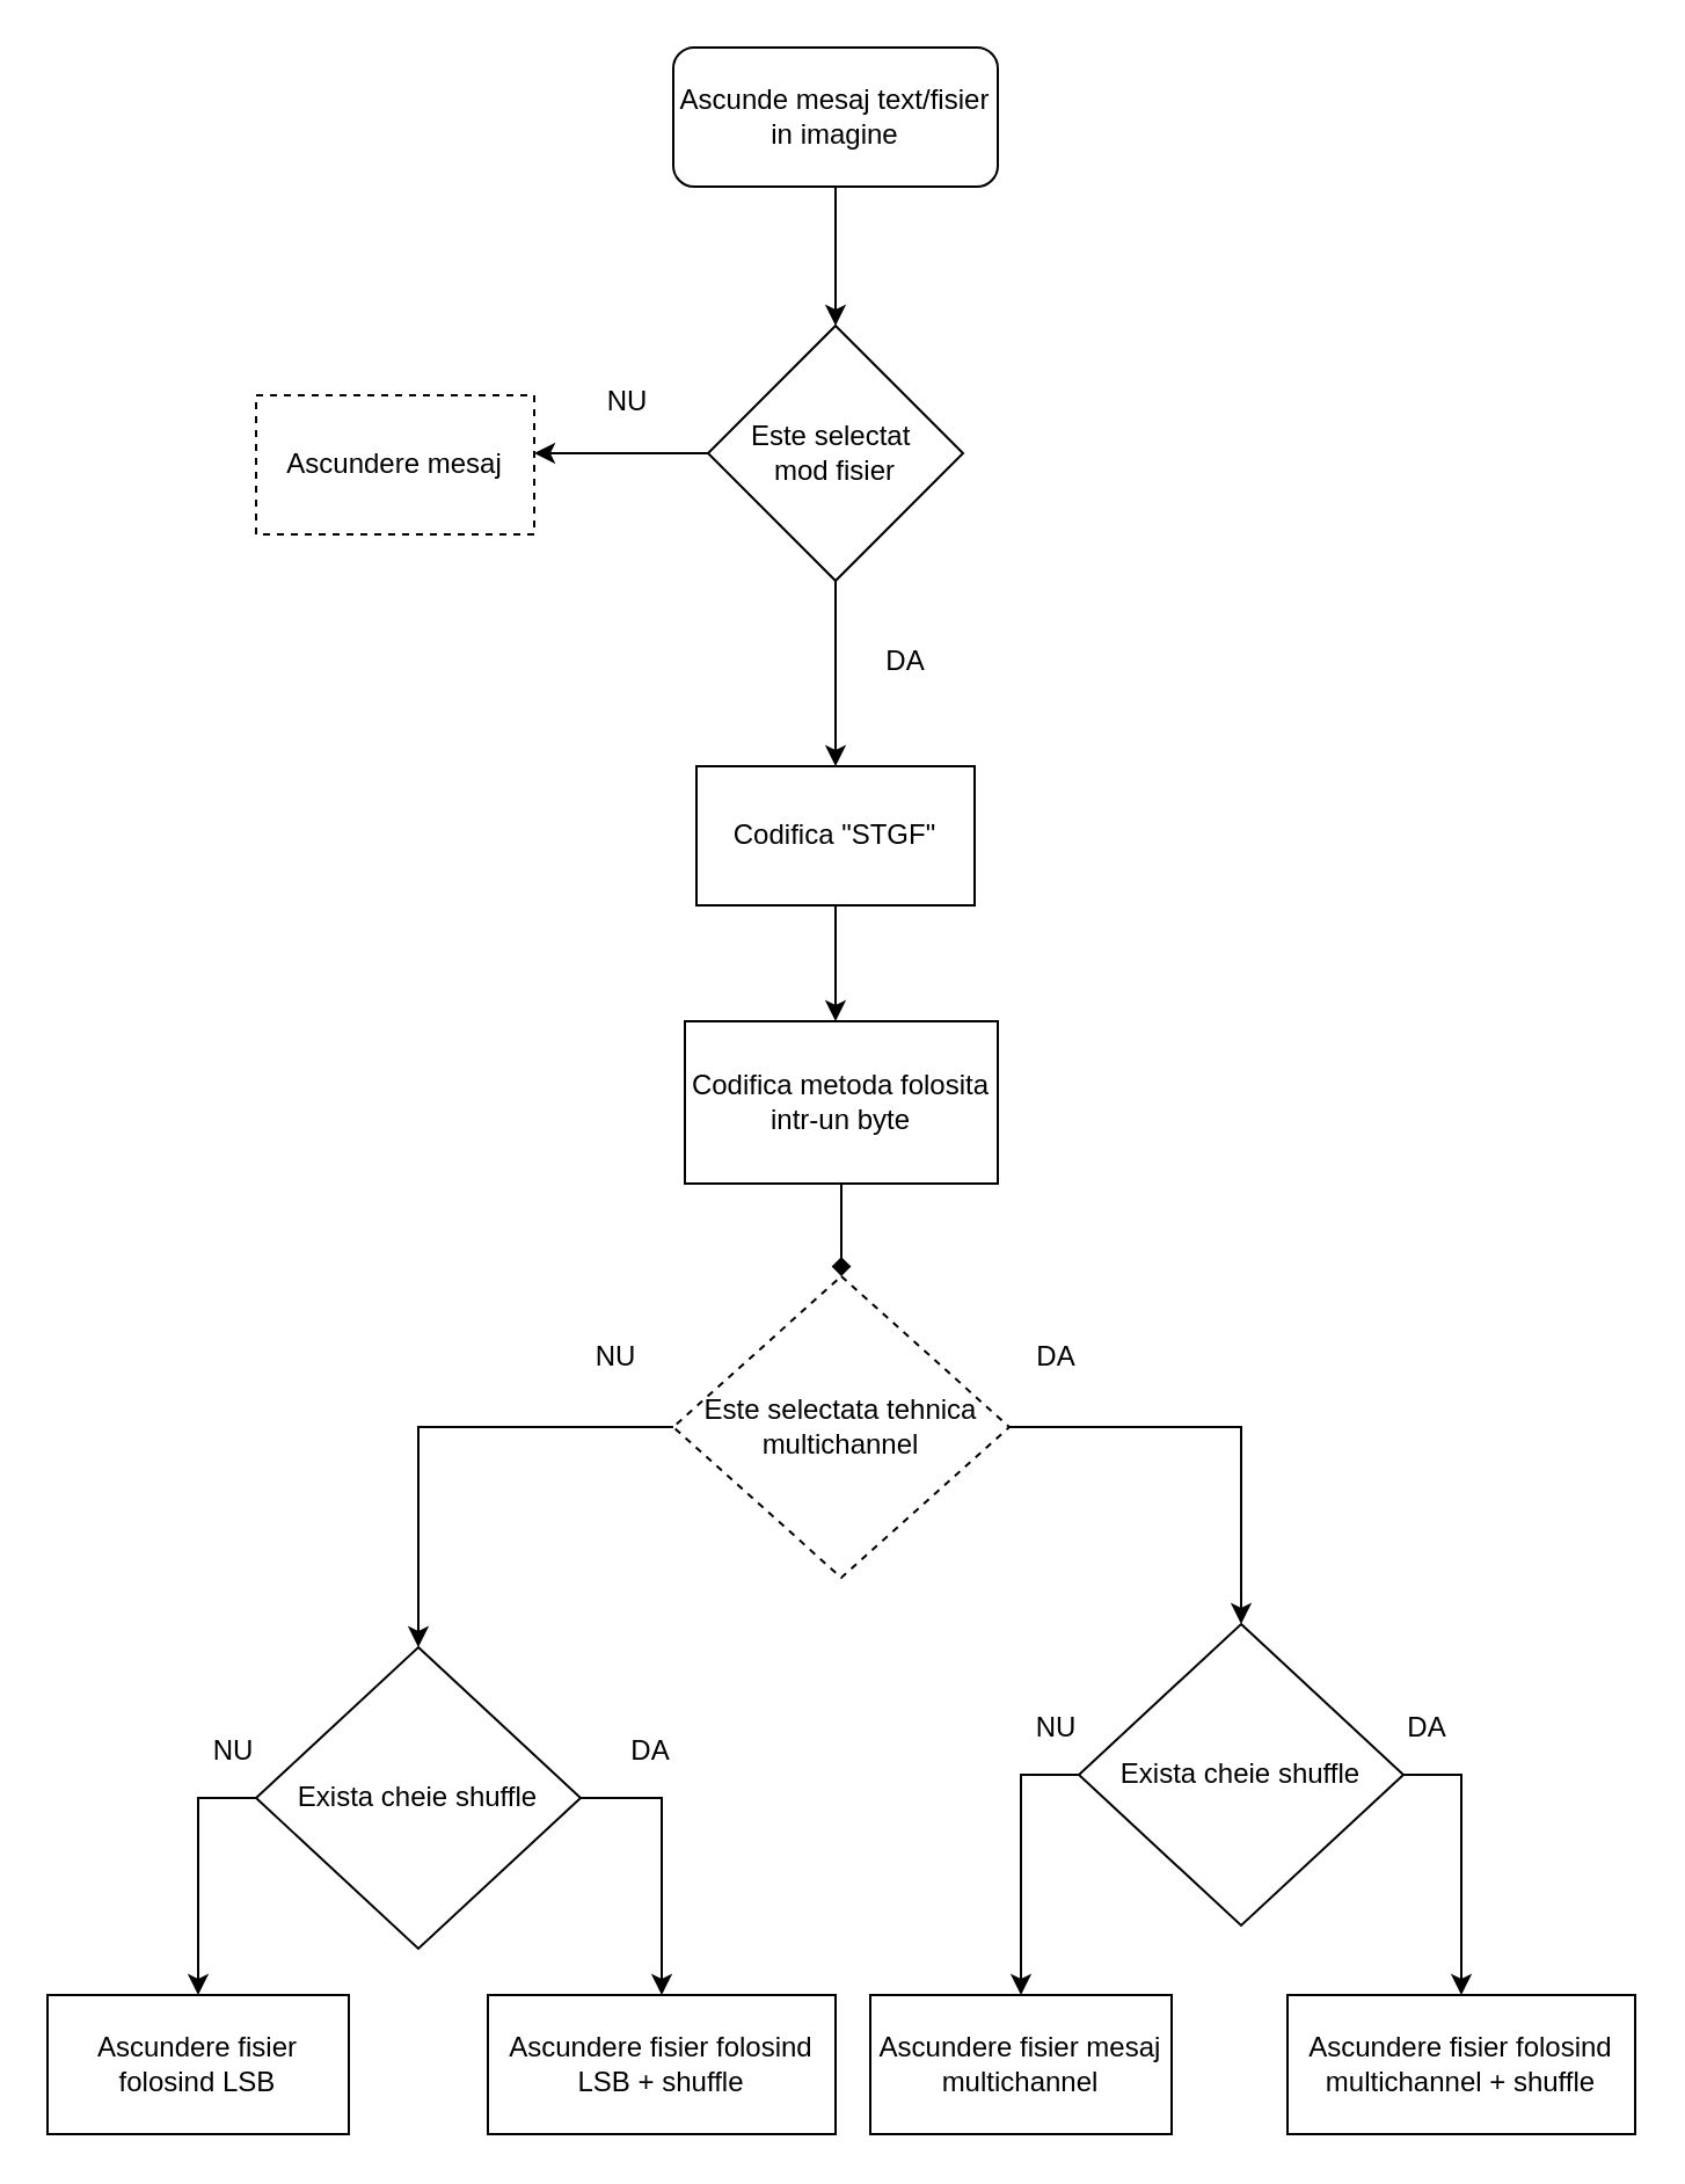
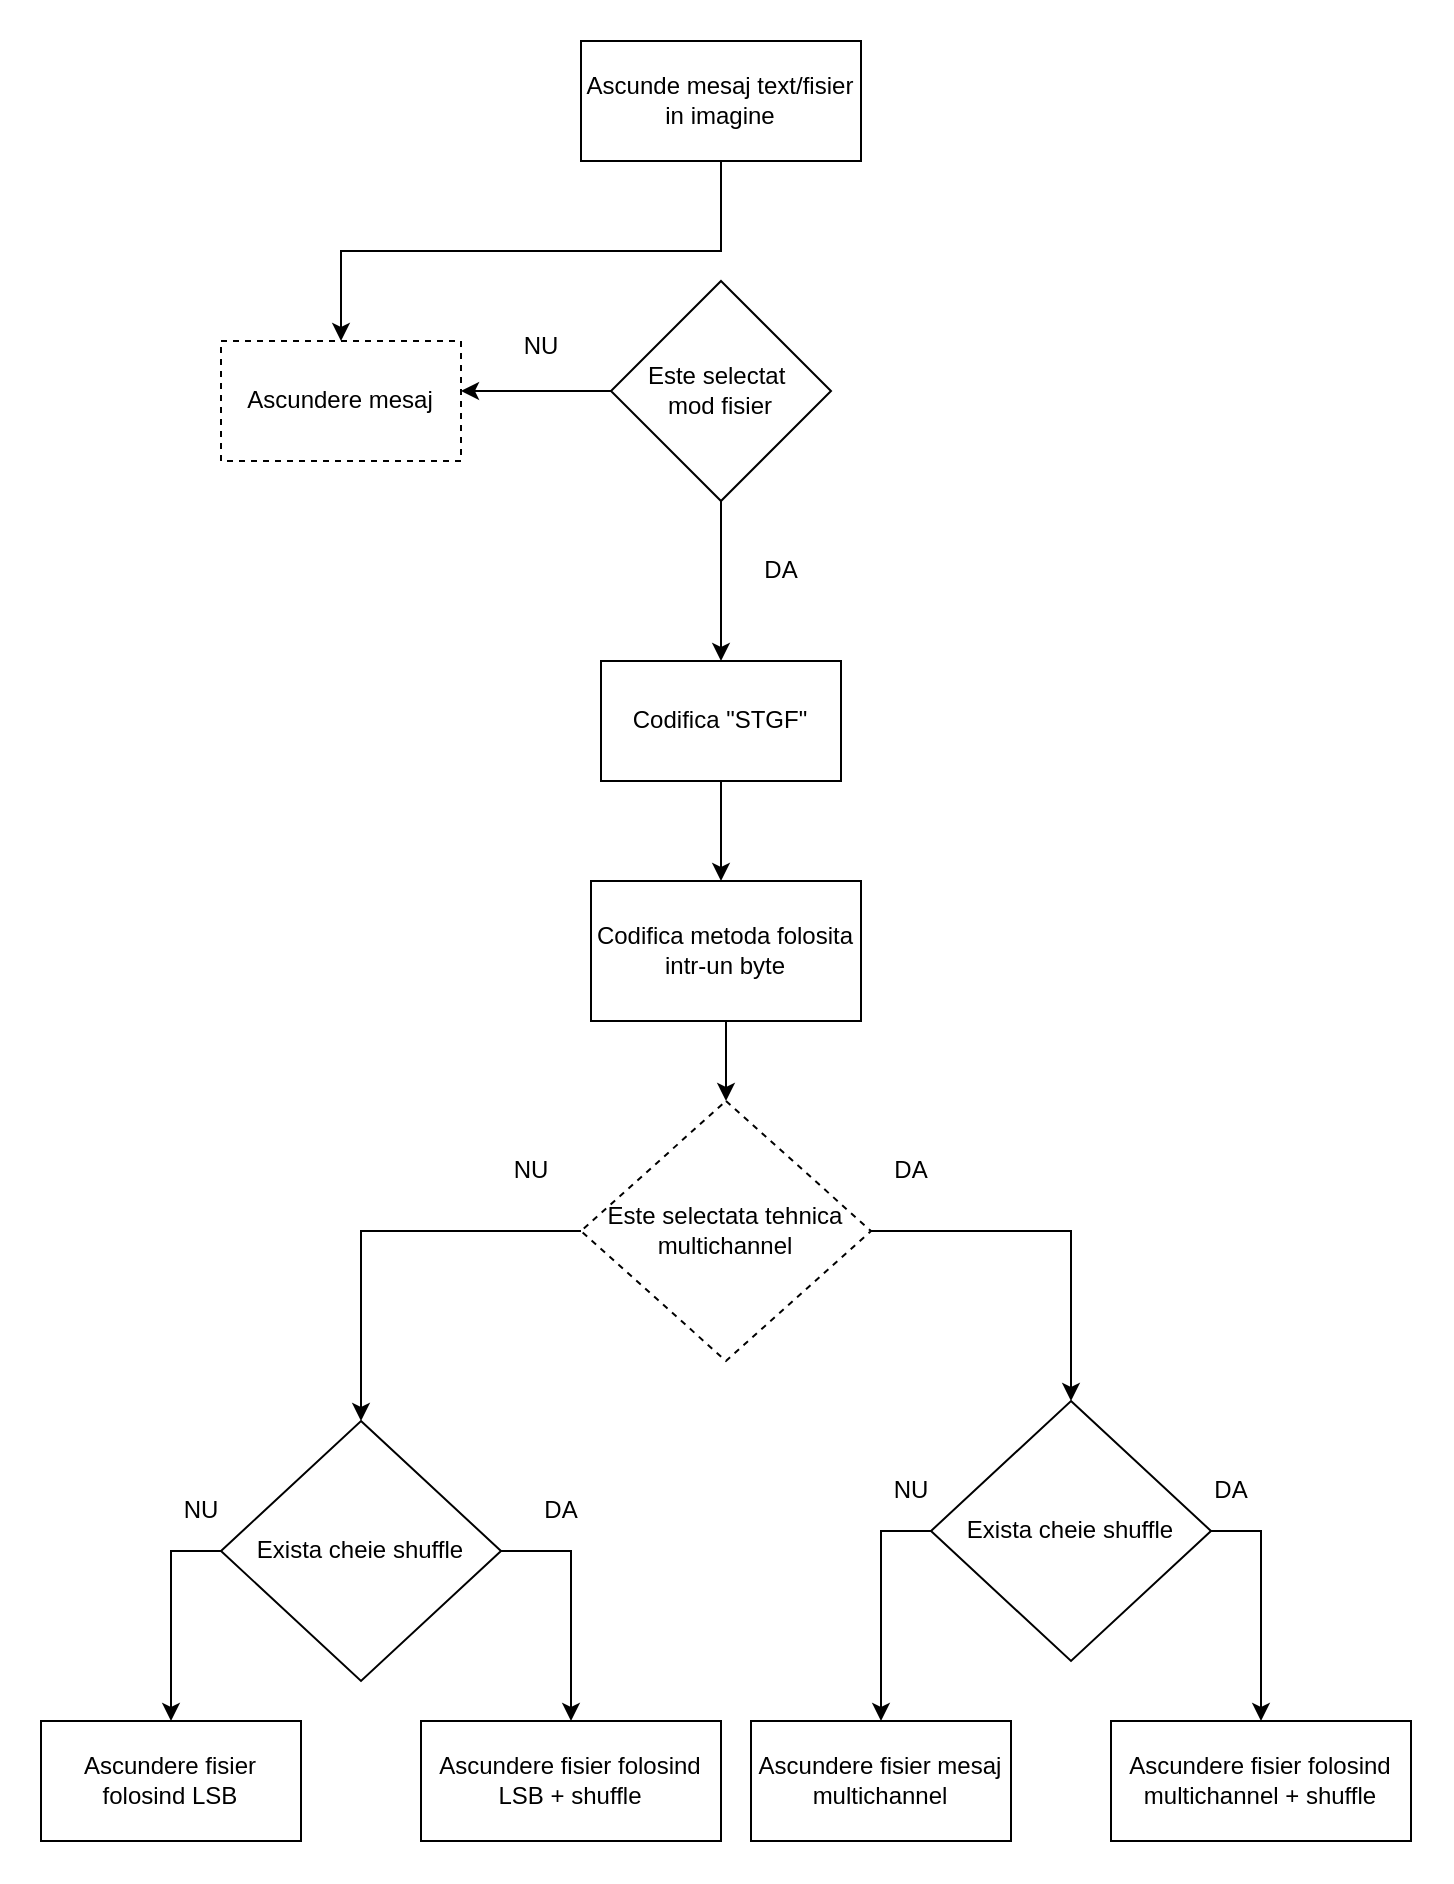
  <mxCell id="0" />
  <mxCell id="1" parent="0" />
- <mxCell id="2" style="edgeStyle=orthogonalEdgeStyle;rounded=0;orthogonalLoop=1;jettySize=auto;html=1;exitX=0.5;exitY=1;exitDx=0;exitDy=0;entryX=0.5;entryY=0;entryDx=0;entryDy=0;strokeColor=light-dark(#000000,#3333FF);" edge="1" parent="1" source="3" target="6"><mxGeometry relative="1" as="geometry" /></mxCell>
- <mxCell id="3" value="Ascunde mesaj text/fisier in imagine" style="whiteSpace=wrap;html=1;rounded=1;" vertex="1" parent="1"><mxGeometry x="290" y="20" width="140" height="60" as="geometry" /></mxCell>
+ <mxCell id="2" style="edgeStyle=orthogonalEdgeStyle;rounded=0;orthogonalLoop=1;jettySize=auto;html=1;exitX=0.5;exitY=1;exitDx=0;exitDy=0;strokeColor=light-dark(#000000,#3333FF);" edge="1" parent="1" source="3" target="9"><mxGeometry relative="1" as="geometry" /></mxCell>
+ <mxCell id="3" value="Ascunde mesaj text/fisier in imagine" style="rounded=0;whiteSpace=wrap;html=1;" vertex="1" parent="1"><mxGeometry x="290" y="20" width="140" height="60" as="geometry" /></mxCell>
  <mxCell id="4" style="edgeStyle=orthogonalEdgeStyle;rounded=0;orthogonalLoop=1;jettySize=auto;html=1;exitX=0;exitY=0.5;exitDx=0;exitDy=0;strokeColor=light-dark(#000000,#3333FF);" edge="1" parent="1" source="6"><mxGeometry relative="1" as="geometry"><mxPoint x="230" y="195" as="targetPoint" /></mxGeometry></mxCell>
  <mxCell id="5" style="edgeStyle=orthogonalEdgeStyle;rounded=0;orthogonalLoop=1;jettySize=auto;html=1;exitX=0.5;exitY=1;exitDx=0;exitDy=0;entryX=0.5;entryY=0;entryDx=0;entryDy=0;strokeColor=light-dark(#000000,#3333FF);" edge="1" parent="1" source="6"><mxGeometry relative="1" as="geometry"><mxPoint x="360" y="330" as="targetPoint" /></mxGeometry></mxCell>
  <mxCell id="6" value="Este selectat&amp;nbsp;&lt;div&gt;m&lt;span style=&quot;background-color: transparent; color: light-dark(rgb(0, 0, 0), rgb(255, 255, 255));&quot;&gt;od fisier&lt;/span&gt;&lt;/div&gt;" style="rhombus;whiteSpace=wrap;html=1;" vertex="1" parent="1"><mxGeometry x="305" y="140" width="110" height="110" as="geometry" /></mxCell>
  <mxCell id="7" value="&lt;font style=&quot;color: light-dark(rgb(0, 0, 0), rgb(153, 153, 255));&quot;&gt;DA&lt;/font&gt;" style="text;html=1;align=center;verticalAlign=middle;resizable=0;points=[];autosize=1;strokeColor=none;fillColor=none;" vertex="1" parent="1"><mxGeometry x="370" y="270" width="40" height="30" as="geometry" /></mxCell>
  <mxCell id="8" value="&lt;font style=&quot;color: light-dark(rgb(0, 0, 0), rgb(153, 153, 255));&quot;&gt;NU&lt;/font&gt;" style="text;html=1;align=center;verticalAlign=middle;resizable=0;points=[];autosize=1;strokeColor=none;fillColor=none;" vertex="1" parent="1"><mxGeometry x="250" y="158" width="40" height="30" as="geometry" /></mxCell>
  <mxCell id="9" value="Ascundere mesaj" style="rounded=0;whiteSpace=wrap;html=1;dashed=1;" vertex="1" parent="1"><mxGeometry x="110" y="170" width="120" height="60" as="geometry" /></mxCell>
  <mxCell id="10" style="edgeStyle=orthogonalEdgeStyle;rounded=0;orthogonalLoop=1;jettySize=auto;html=1;exitX=0.5;exitY=1;exitDx=0;exitDy=0;entryX=0.5;entryY=0;entryDx=0;entryDy=0;strokeColor=light-dark(#000000,#3333FF);" edge="1" parent="1" source="11"><mxGeometry relative="1" as="geometry"><mxPoint x="360" y="440" as="targetPoint" /></mxGeometry></mxCell>
  <mxCell id="11" value="Codifica &quot;STGF&quot;" style="rounded=0;whiteSpace=wrap;html=1;" vertex="1" parent="1"><mxGeometry x="300" y="330" width="120" height="60" as="geometry" /></mxCell>
- <mxCell id="12" style="edgeStyle=orthogonalEdgeStyle;rounded=0;orthogonalLoop=1;jettySize=auto;html=1;exitX=0.5;exitY=1;exitDx=0;exitDy=0;entryX=0.5;entryY=0;entryDx=0;entryDy=0;strokeColor=light-dark(#000000,#3333FF);endArrow=diamond;" edge="1" parent="1" source="13" target="16"><mxGeometry relative="1" as="geometry"><mxPoint x="360" y="540" as="targetPoint" /></mxGeometry></mxCell>
+ <mxCell id="12" style="edgeStyle=orthogonalEdgeStyle;rounded=0;orthogonalLoop=1;jettySize=auto;html=1;exitX=0.5;exitY=1;exitDx=0;exitDy=0;entryX=0.5;entryY=0;entryDx=0;entryDy=0;strokeColor=light-dark(#000000,#3333FF);" edge="1" parent="1" source="13" target="16"><mxGeometry relative="1" as="geometry"><mxPoint x="360" y="540" as="targetPoint" /></mxGeometry></mxCell>
  <mxCell id="13" value="Codifica metoda folosita intr-un byte" style="rounded=0;whiteSpace=wrap;html=1;" vertex="1" parent="1"><mxGeometry x="295" y="440" width="135" height="70" as="geometry" /></mxCell>
  <mxCell id="14" style="edgeStyle=orthogonalEdgeStyle;rounded=0;orthogonalLoop=1;jettySize=auto;html=1;exitX=1;exitY=0.5;exitDx=0;exitDy=0;entryX=0.5;entryY=0;entryDx=0;entryDy=0;strokeColor=light-dark(#000000,#3333FF);" edge="1" parent="1" source="16" target="20"><mxGeometry relative="1" as="geometry"><mxPoint x="515" y="605" as="targetPoint" /></mxGeometry></mxCell>
  <mxCell id="15" style="edgeStyle=orthogonalEdgeStyle;rounded=0;orthogonalLoop=1;jettySize=auto;html=1;exitX=0;exitY=0.5;exitDx=0;exitDy=0;entryX=0.5;entryY=0;entryDx=0;entryDy=0;strokeColor=light-dark(#000000,#3333FF);" edge="1" parent="1" source="16" target="27"><mxGeometry relative="1" as="geometry" /></mxCell>
  <mxCell id="16" value="Este selectata tehnica multichannel" style="rhombus;whiteSpace=wrap;html=1;dashed=1;" vertex="1" parent="1"><mxGeometry x="290" y="550" width="145" height="130" as="geometry" /></mxCell>
  <mxCell id="17" value="&lt;font style=&quot;color: light-dark(rgb(0, 0, 0), rgb(153, 153, 255));&quot;&gt;DA&lt;/font&gt;" style="text;html=1;align=center;verticalAlign=middle;resizable=0;points=[];autosize=1;strokeColor=none;fillColor=none;" vertex="1" parent="1"><mxGeometry x="435" y="570" width="40" height="30" as="geometry" /></mxCell>
  <mxCell id="18" style="edgeStyle=orthogonalEdgeStyle;rounded=0;orthogonalLoop=1;jettySize=auto;html=1;exitX=1;exitY=0.5;exitDx=0;exitDy=0;entryX=0.5;entryY=0;entryDx=0;entryDy=0;strokeColor=light-dark(#000000,#3333FF);" edge="1" parent="1" source="20" target="24"><mxGeometry relative="1" as="geometry"><mxPoint x="655" y="765" as="targetPoint" /></mxGeometry></mxCell>
  <mxCell id="19" style="edgeStyle=orthogonalEdgeStyle;rounded=0;orthogonalLoop=1;jettySize=auto;html=1;exitX=0;exitY=0.5;exitDx=0;exitDy=0;entryX=0.5;entryY=0;entryDx=0;entryDy=0;strokeColor=light-dark(#000000,#3333FF);" edge="1" parent="1" source="20" target="23"><mxGeometry relative="1" as="geometry"><mxPoint x="415" y="765" as="targetPoint" /></mxGeometry></mxCell>
  <mxCell id="20" value="Exista cheie shuffle" style="rhombus;whiteSpace=wrap;html=1;" vertex="1" parent="1"><mxGeometry x="465" y="700" width="140" height="130" as="geometry" /></mxCell>
  <mxCell id="21" value="&lt;font style=&quot;color: light-dark(rgb(0, 0, 0), rgb(153, 153, 255));&quot;&gt;DA&lt;/font&gt;" style="text;html=1;align=center;verticalAlign=middle;resizable=0;points=[];autosize=1;strokeColor=none;fillColor=none;" vertex="1" parent="1"><mxGeometry x="595" y="730" width="40" height="30" as="geometry" /></mxCell>
  <mxCell id="22" value="&lt;font style=&quot;color: light-dark(rgb(0, 0, 0), rgb(153, 153, 255));&quot;&gt;NU&lt;/font&gt;" style="text;html=1;align=center;verticalAlign=middle;resizable=0;points=[];autosize=1;strokeColor=none;fillColor=none;" vertex="1" parent="1"><mxGeometry x="435" y="730" width="40" height="30" as="geometry" /></mxCell>
  <mxCell id="23" value="Ascundere fisier mesaj multichannel" style="rounded=0;whiteSpace=wrap;html=1;" vertex="1" parent="1"><mxGeometry x="375" y="860" width="130" height="60" as="geometry" /></mxCell>
  <mxCell id="24" value="Ascundere fisier folosind multichannel + shuffle" style="rounded=0;whiteSpace=wrap;html=1;" vertex="1" parent="1"><mxGeometry x="555" y="860" width="150" height="60" as="geometry" /></mxCell>
  <mxCell id="25" style="edgeStyle=orthogonalEdgeStyle;rounded=0;orthogonalLoop=1;jettySize=auto;html=1;exitX=1;exitY=0.5;exitDx=0;exitDy=0;entryX=0.5;entryY=0;entryDx=0;entryDy=0;strokeColor=light-dark(#000000,#3333FF);" edge="1" parent="1" source="27" target="31"><mxGeometry relative="1" as="geometry"><mxPoint x="310" y="765" as="targetPoint" /></mxGeometry></mxCell>
  <mxCell id="26" style="edgeStyle=orthogonalEdgeStyle;rounded=0;orthogonalLoop=1;jettySize=auto;html=1;exitX=0;exitY=0.5;exitDx=0;exitDy=0;entryX=0.5;entryY=0;entryDx=0;entryDy=0;strokeColor=light-dark(#000000,#3333FF);" edge="1" parent="1" source="27" target="30"><mxGeometry relative="1" as="geometry"><mxPoint x="70" y="765" as="targetPoint" /></mxGeometry></mxCell>
  <mxCell id="27" value="Exista cheie shuffle" style="rhombus;whiteSpace=wrap;html=1;" vertex="1" parent="1"><mxGeometry x="110" y="710" width="140" height="130" as="geometry" /></mxCell>
  <mxCell id="28" value="&lt;font style=&quot;color: light-dark(rgb(0, 0, 0), rgb(153, 153, 255));&quot;&gt;DA&lt;/font&gt;" style="text;html=1;align=center;verticalAlign=middle;resizable=0;points=[];autosize=1;strokeColor=none;fillColor=none;" vertex="1" parent="1"><mxGeometry x="260" y="740" width="40" height="30" as="geometry" /></mxCell>
  <mxCell id="29" value="&lt;font style=&quot;color: light-dark(rgb(0, 0, 0), rgb(153, 153, 255));&quot;&gt;NU&lt;/font&gt;" style="text;html=1;align=center;verticalAlign=middle;resizable=0;points=[];autosize=1;strokeColor=none;fillColor=none;" vertex="1" parent="1"><mxGeometry x="80" y="740" width="40" height="30" as="geometry" /></mxCell>
  <mxCell id="30" value="Ascundere fisier folosind LSB" style="rounded=0;whiteSpace=wrap;html=1;" vertex="1" parent="1"><mxGeometry x="20" y="860" width="130" height="60" as="geometry" /></mxCell>
  <mxCell id="31" value="Ascundere fisier folosind LSB + shuffle" style="rounded=0;whiteSpace=wrap;html=1;" vertex="1" parent="1"><mxGeometry x="210" y="860" width="150" height="60" as="geometry" /></mxCell>
  <mxCell id="32" value="&lt;font style=&quot;color: light-dark(rgb(0, 0, 0), rgb(153, 153, 255));&quot;&gt;NU&lt;/font&gt;" style="text;html=1;align=center;verticalAlign=middle;resizable=0;points=[];autosize=1;strokeColor=none;fillColor=none;" vertex="1" parent="1"><mxGeometry x="245" y="570" width="40" height="30" as="geometry" /></mxCell>
